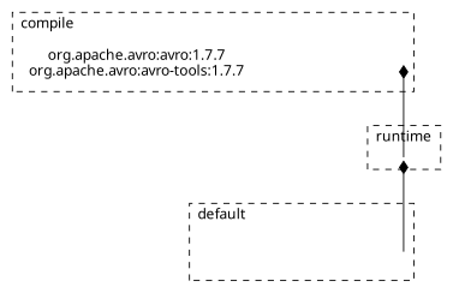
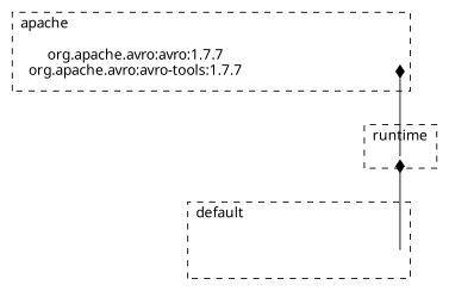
  digraph {
    compound=true
    nodesep=2
    rankdir=BT
    ranksep=1
    fontname="Noto Sans"
    node [color=none shape=point style=invis fontname="Noto Sans"]
    edge [style=solid arrowhead=diamond fontname="Noto Sans"]
    default
    "" [shape=plaintext style=""]
    runtime
    compile
    "org.apache.avro:avro:1.7.7\norg.apache.avro:avro-tools:1.7.7" [shape=plaintext style=""]
    subgraph cluster_1 {
      label=default
      labeljust=l
      labelloc=b
      labelstyle=bold
      rankdir=TB
      style=dashed
      default
      ""
    }
    subgraph cluster_2 {
      label=runtime
      labeljust=l
      labelloc=b
      labelstyle=bold
      rankdir=TB
      style=dashed
      runtime
    }
    subgraph cluster_3 {
-     label=compile
+     label=apache
      labeljust=l
      labelloc=b
      labelstyle=bold
      rankdir=TB
      style=dashed
      compile
      "org.apache.avro:avro:1.7.7\norg.apache.avro:avro-tools:1.7.7"
    }
    default -> runtime
    runtime -> compile
  }
